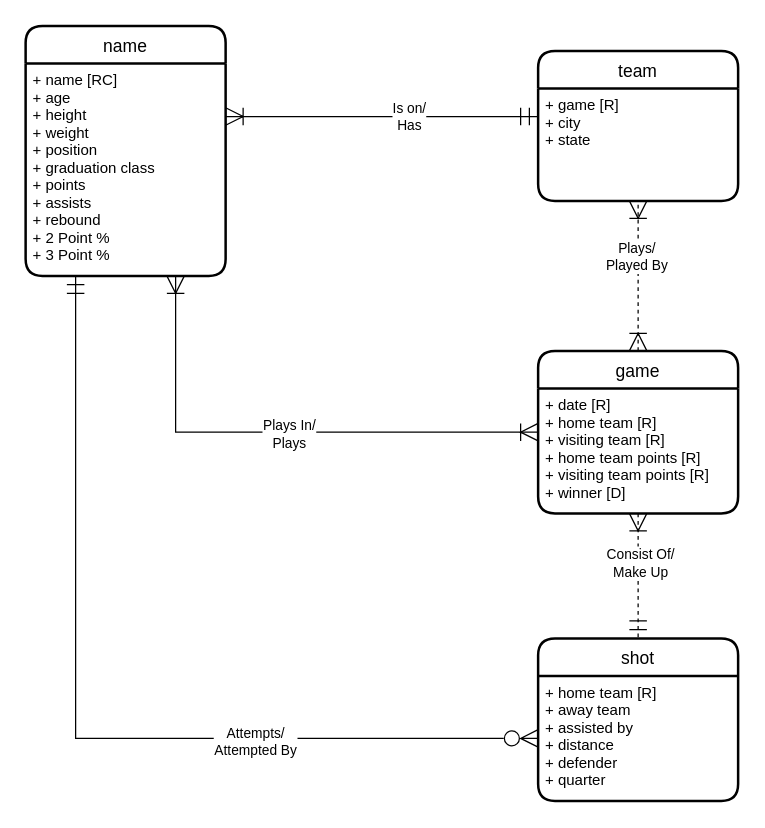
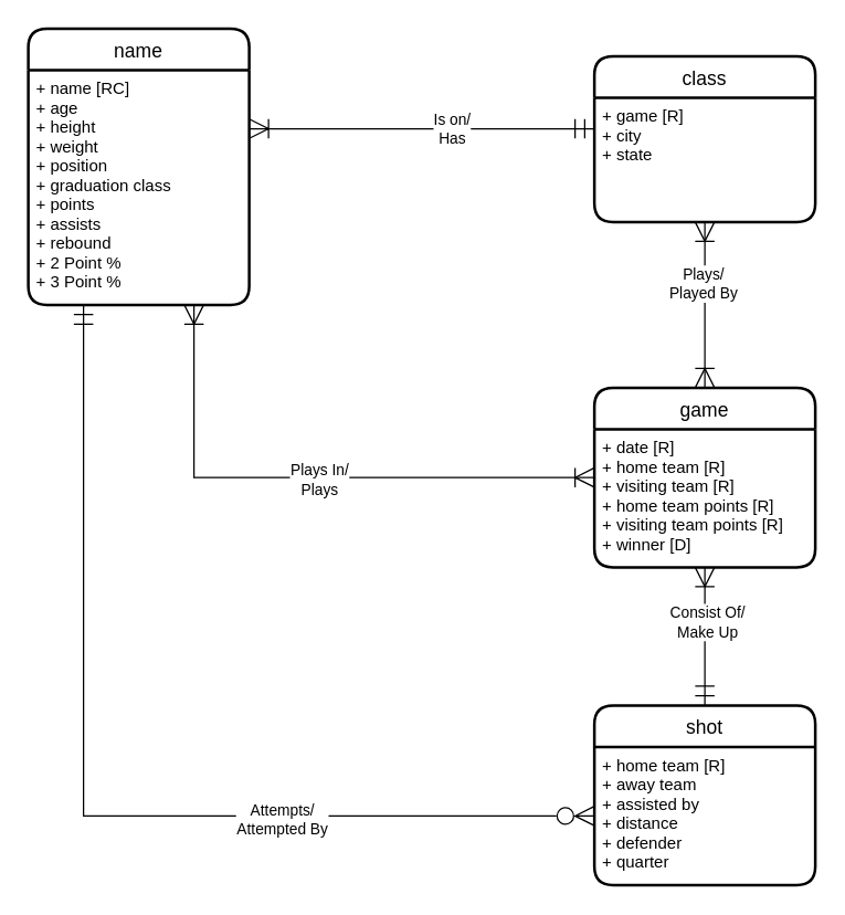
  <mxCell id="0" />
  <mxCell id="1" parent="0" />
  <mxCell id="2" value="name" style="swimlane;childLayout=stackLayout;horizontal=1;startSize=30;horizontalStack=0;rounded=1;fontSize=14;fontStyle=0;strokeWidth=2;resizeParent=0;resizeLast=1;shadow=0;dashed=0;align=center;" vertex="1" parent="1"><mxGeometry x="20" y="20" width="160" height="200" as="geometry" /></mxCell>
  <mxCell id="3" value="+ name [RC]&#10;+ age&#10;+ height&#10;  + weight&#10;  + position&#10;+ graduation class&#10;+ points&#10;+ assists&#10;+ rebound&#10;+ 2 Point %&#10;+ 3 Point %&#10; " style="align=left;strokeColor=none;fillColor=none;spacingLeft=4;fontSize=12;verticalAlign=top;resizable=0;rotatable=0;part=1;" vertex="1" parent="2"><mxGeometry y="30" width="160" height="170" as="geometry" /></mxCell>
- <mxCell id="4" style="edgeStyle=orthogonalEdgeStyle;rounded=0;orthogonalLoop=1;jettySize=auto;html=1;exitX=0.5;exitY=0;exitDx=0;exitDy=0;entryX=0.5;entryY=1;entryDx=0;entryDy=0;endArrow=ERoneToMany;endFill=0;startArrow=ERoneToMany;startFill=0;endSize=12;startSize=12;dashed=1;" edge="1" parent="1" source="8" target="13"><mxGeometry relative="1" as="geometry"><mxPoint x="570" y="190" as="targetPoint" /></mxGeometry></mxCell>
+ <mxCell id="4" style="edgeStyle=orthogonalEdgeStyle;rounded=0;orthogonalLoop=1;jettySize=auto;html=1;exitX=0.5;exitY=0;exitDx=0;exitDy=0;entryX=0.5;entryY=1;entryDx=0;entryDy=0;endArrow=ERoneToMany;endFill=0;startArrow=ERoneToMany;startFill=0;endSize=12;startSize=12;" edge="1" parent="1" source="8" target="13"><mxGeometry relative="1" as="geometry"><mxPoint x="570" y="190" as="targetPoint" /></mxGeometry></mxCell>
  <mxCell id="5" value="Plays/&lt;br&gt;Played By" style="edgeLabel;html=1;align=center;verticalAlign=middle;resizable=0;points=[];" vertex="1" connectable="0" parent="4"><mxGeometry x="0.267" y="2" relative="1" as="geometry"><mxPoint as="offset" /></mxGeometry></mxCell>
- <mxCell id="6" style="edgeStyle=orthogonalEdgeStyle;rounded=0;orthogonalLoop=1;jettySize=auto;html=1;entryX=0.5;entryY=0;entryDx=0;entryDy=0;endArrow=ERmandOne;endFill=0;startArrow=ERoneToMany;startFill=0;endSize=12;startSize=12;dashed=1;" edge="1" parent="1" source="8" target="10"><mxGeometry relative="1" as="geometry" /></mxCell>
+ <mxCell id="6" style="edgeStyle=orthogonalEdgeStyle;rounded=0;orthogonalLoop=1;jettySize=auto;html=1;entryX=0.5;entryY=0;entryDx=0;entryDy=0;endArrow=ERmandOne;endFill=0;startArrow=ERoneToMany;startFill=0;endSize=12;startSize=12;" edge="1" parent="1" source="8" target="10"><mxGeometry relative="1" as="geometry" /></mxCell>
  <mxCell id="7" value="Consist Of/&lt;br&gt;Make Up" style="edgeLabel;html=1;align=center;verticalAlign=middle;resizable=0;points=[];" vertex="1" connectable="0" parent="6"><mxGeometry x="-0.22" y="1" relative="1" as="geometry"><mxPoint as="offset" /></mxGeometry></mxCell>
  <mxCell id="8" value="game" style="swimlane;childLayout=stackLayout;horizontal=1;startSize=30;horizontalStack=0;rounded=1;fontSize=14;fontStyle=0;strokeWidth=2;resizeParent=0;resizeLast=1;shadow=0;dashed=0;align=center;" vertex="1" parent="1"><mxGeometry x="430" y="280" width="160" height="130" as="geometry" /></mxCell>
  <mxCell id="9" value="+ date [R]&#10;+ home team [R]&#10;+ visiting team [R]&#10;+ home team points [R]&#10;+ visiting team points [R]&#10;+ winner [D]" style="align=left;strokeColor=none;fillColor=none;spacingLeft=4;fontSize=12;verticalAlign=top;resizable=0;rotatable=0;part=1;" vertex="1" parent="8"><mxGeometry y="30" width="160" height="100" as="geometry" /></mxCell>
  <mxCell id="10" value="shot" style="swimlane;childLayout=stackLayout;horizontal=1;startSize=30;horizontalStack=0;rounded=1;fontSize=14;fontStyle=0;strokeWidth=2;resizeParent=0;resizeLast=1;shadow=0;dashed=0;align=center;" vertex="1" parent="1"><mxGeometry x="430" y="510" width="160" height="130" as="geometry" /></mxCell>
  <mxCell id="11" value="+ home team [R]&#10;+ away team&#10;+ assisted by&#10;+ distance&#10;+ defender&#10;+ quarter" style="align=left;strokeColor=none;fillColor=none;spacingLeft=4;fontSize=12;verticalAlign=top;resizable=0;rotatable=0;part=1;" vertex="1" parent="10"><mxGeometry y="30" width="160" height="100" as="geometry" /></mxCell>
- <mxCell id="12" value="team" style="swimlane;childLayout=stackLayout;horizontal=1;startSize=30;horizontalStack=0;rounded=1;fontSize=14;fontStyle=0;strokeWidth=2;resizeParent=0;resizeLast=1;shadow=0;dashed=0;align=center;" vertex="1" parent="1"><mxGeometry x="430" y="40" width="160" height="120" as="geometry" /></mxCell>
+ <mxCell id="12" value="class" style="swimlane;childLayout=stackLayout;horizontal=1;startSize=30;horizontalStack=0;rounded=1;fontSize=14;fontStyle=0;strokeWidth=2;resizeParent=0;resizeLast=1;shadow=0;dashed=0;align=center;" vertex="1" parent="1"><mxGeometry x="430" y="40" width="160" height="120" as="geometry" /></mxCell>
  <mxCell id="13" value="+ game [R]&#10;+ city&#10;+ state" style="align=left;strokeColor=none;fillColor=none;spacingLeft=4;fontSize=12;verticalAlign=top;resizable=0;rotatable=0;part=1;" vertex="1" parent="12"><mxGeometry y="30" width="160" height="90" as="geometry" /></mxCell>
  <mxCell id="14" style="edgeStyle=orthogonalEdgeStyle;rounded=0;orthogonalLoop=1;jettySize=auto;html=1;entryX=0;entryY=0.25;entryDx=0;entryDy=0;endArrow=ERmandOne;endFill=0;endSize=12;startSize=12;startArrow=ERoneToMany;startFill=0;exitX=1;exitY=0.25;exitDx=0;exitDy=0;" edge="1" parent="1" source="3" target="13"><mxGeometry relative="1" as="geometry"><mxPoint x="250" y="54" as="sourcePoint" /></mxGeometry></mxCell>
  <mxCell id="15" value="Is on/&lt;br&gt;Has" style="edgeLabel;html=1;align=center;verticalAlign=middle;resizable=0;points=[];" vertex="1" connectable="0" parent="14"><mxGeometry x="0.168" y="1" relative="1" as="geometry"><mxPoint y="1" as="offset" /></mxGeometry></mxCell>
  <mxCell id="16" style="edgeStyle=orthogonalEdgeStyle;rounded=0;orthogonalLoop=1;jettySize=auto;html=1;exitX=0.75;exitY=1;exitDx=0;exitDy=0;entryX=0;entryY=0.5;entryDx=0;entryDy=0;endArrow=ERoneToMany;endFill=0;startArrow=ERoneToMany;startFill=0;endSize=12;startSize=12;" edge="1" parent="1" source="3" target="8"><mxGeometry relative="1" as="geometry" /></mxCell>
  <mxCell id="17" value="Plays In/&lt;br&gt;Plays" style="edgeLabel;html=1;align=center;verticalAlign=middle;resizable=0;points=[];" vertex="1" connectable="0" parent="16"><mxGeometry x="0.036" y="-1" relative="1" as="geometry"><mxPoint as="offset" /></mxGeometry></mxCell>
  <mxCell id="18" style="edgeStyle=orthogonalEdgeStyle;rounded=0;orthogonalLoop=1;jettySize=auto;html=1;exitX=0.25;exitY=1;exitDx=0;exitDy=0;endArrow=ERzeroToMany;endFill=0;startArrow=ERmandOne;startFill=0;endSize=12;startSize=12;entryX=0;entryY=0.5;entryDx=0;entryDy=0;" edge="1" parent="1" source="3" target="11"><mxGeometry relative="1" as="geometry"><mxPoint x="250" y="580" as="targetPoint" /></mxGeometry></mxCell>
  <mxCell id="19" value="Attempts/&lt;br&gt;Attempted By" style="edgeLabel;html=1;align=center;verticalAlign=middle;resizable=0;points=[];" vertex="1" connectable="0" parent="18"><mxGeometry x="0.387" y="-2" relative="1" as="geometry"><mxPoint as="offset" /></mxGeometry></mxCell>
